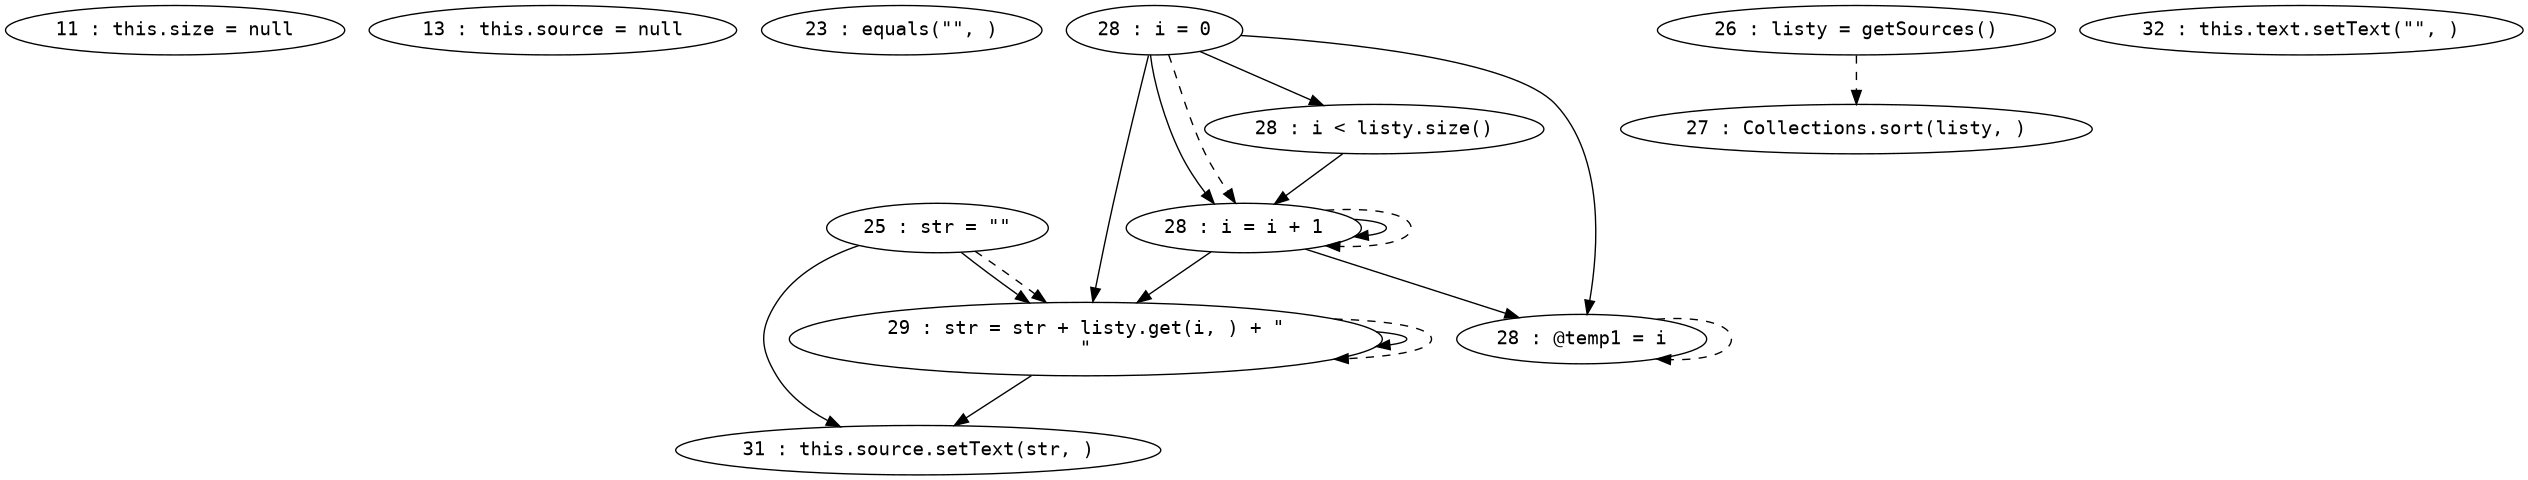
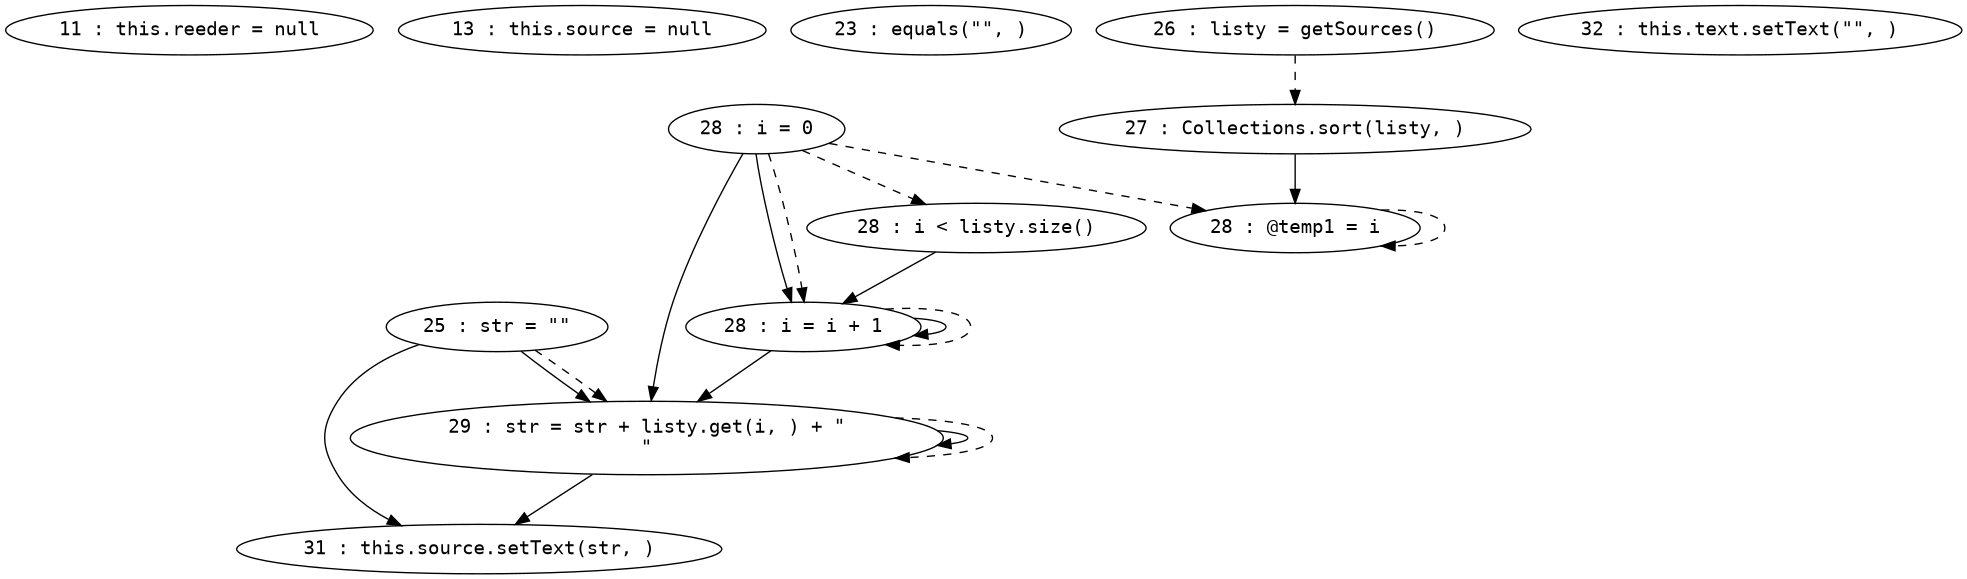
  digraph {
    fontname="DejaVu Sans Mono"
    node [fontname="DejaVu Sans Mono"]
    edge [fontname="DejaVu Sans Mono"]
-   "11 : this.reeder = null" [label="11 : this.size = null"]
+   "11 : this.reeder = null"
    "13 : this.source = null"
    "23 : equals(\"\", )"
    "25 : str = \"\""
    "31 : this.source.setText(str, )"
    "29 : str = str + listy.get(i, ) + \"\n\""
    "26 : listy = getSources()"
    "27 : Collections.sort(listy, )"
    "28 : i = 0"
    "28 : i = i + 1"
    "28 : i < listy.size()"
    "28 : @temp1 = i"
    "32 : this.text.setText(\"\", )"
    "25 : str = \"\"" -> "31 : this.source.setText(str, )"
    "25 : str = \"\"" -> "29 : str = str + listy.get(i, ) + \"\n\""
    "25 : str = \"\"" -> "29 : str = str + listy.get(i, ) + \"\n\"" [style=dashed]
    "29 : str = str + listy.get(i, ) + \"\n\"" -> "31 : this.source.setText(str, )"
    "29 : str = str + listy.get(i, ) + \"\n\"" -> "29 : str = str + listy.get(i, ) + \"\n\""
    "29 : str = str + listy.get(i, ) + \"\n\"" -> "29 : str = str + listy.get(i, ) + \"\n\"" [style=dashed]
    "26 : listy = getSources()" -> "27 : Collections.sort(listy, )" [style=dashed]
    "28 : i = 0" -> "29 : str = str + listy.get(i, ) + \"\n\""
    "28 : i = 0" -> "28 : i = i + 1"
    "28 : i = 0" -> "28 : i = i + 1" [style=dashed]
-   "28 : i = 0" -> "28 : i < listy.size()"
-   "28 : i = 0" -> "28 : @temp1 = i"
+   "28 : i = 0" -> "28 : i < listy.size()" [style=dashed]
+   "28 : i = 0" -> "28 : @temp1 = i" [style=dashed]
    "28 : i = i + 1" -> "29 : str = str + listy.get(i, ) + \"\n\""
    "28 : i = i + 1" -> "28 : i = i + 1"
    "28 : i = i + 1" -> "28 : i = i + 1" [style=dashed]
-   "28 : i = i + 1" -> "28 : @temp1 = i"
+   "27 : Collections.sort(listy, )" -> "28 : @temp1 = i"
    "28 : i < listy.size()" -> "28 : i = i + 1"
    "28 : @temp1 = i" -> "28 : @temp1 = i" [style=dashed]
  }
